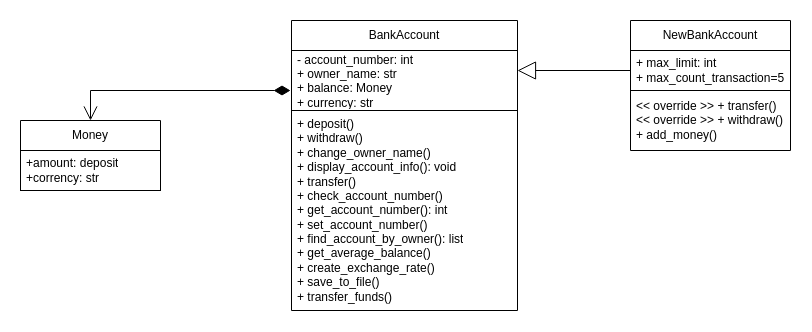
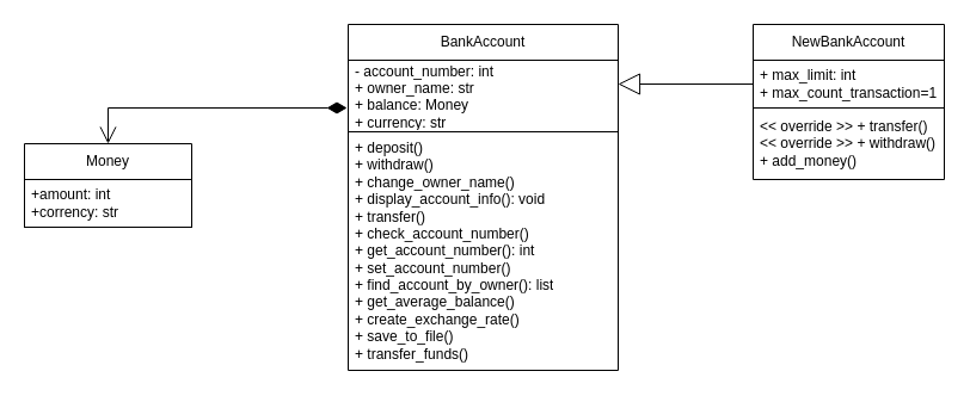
  <mxCell id="0" />
  <mxCell id="1" parent="0" />
  <mxCell id="2" value="Money" style="swimlane;fontStyle=0;childLayout=stackLayout;horizontal=1;startSize=30;horizontalStack=0;resizeParent=1;resizeParentMax=0;resizeLast=0;collapsible=1;marginBottom=0;whiteSpace=wrap;html=1;" vertex="1" parent="1"><mxGeometry x="20" y="120" width="140" height="70" as="geometry" /></mxCell>
- <mxCell id="3" value="+amount: deposit&lt;br&gt;+corrency: str" style="text;strokeColor=default;fillColor=none;align=left;verticalAlign=middle;spacingLeft=4;spacingRight=4;overflow=hidden;points=[[0,0.5],[1,0.5]];portConstraint=eastwest;rotatable=0;whiteSpace=wrap;html=1;" vertex="1" parent="2"><mxGeometry y="30" width="140" height="40" as="geometry" /></mxCell>
+ <mxCell id="3" value="+amount: int&lt;br&gt;+corrency: str" style="text;strokeColor=default;fillColor=none;align=left;verticalAlign=middle;spacingLeft=4;spacingRight=4;overflow=hidden;points=[[0,0.5],[1,0.5]];portConstraint=eastwest;rotatable=0;whiteSpace=wrap;html=1;" vertex="1" parent="2"><mxGeometry y="30" width="140" height="40" as="geometry" /></mxCell>
  <mxCell id="4" value="BankAccount" style="swimlane;fontStyle=0;childLayout=stackLayout;horizontal=1;startSize=30;horizontalStack=0;resizeParent=1;resizeParentMax=0;resizeLast=0;collapsible=1;marginBottom=0;whiteSpace=wrap;html=1;" vertex="1" parent="1"><mxGeometry x="291" y="20" width="226" height="290" as="geometry" /></mxCell>
  <mxCell id="5" value="- account_number: int&lt;br&gt;+ owner_name: str&lt;br&gt;+ balance:&amp;nbsp;Money&lt;br&gt;+ currency: str" style="text;strokeColor=default;fillColor=none;align=left;verticalAlign=middle;spacingLeft=4;spacingRight=4;overflow=hidden;points=[[0,0.5],[1,0.5]];portConstraint=eastwest;rotatable=0;whiteSpace=wrap;html=1;" vertex="1" parent="4"><mxGeometry y="30" width="226" height="60" as="geometry" /></mxCell>
  <mxCell id="6" value="+ deposit()&lt;br&gt;+ withdraw()&lt;br&gt;+ change_owner_name()&lt;br&gt;+ display_account_info(): void&lt;br&gt;+ transfer()&lt;br&gt;+ check_account_number()&lt;br&gt;+ get_account_number(): int&lt;br&gt;+ set_account_number()&lt;br&gt;+ find_account_by_owner(): list&lt;br&gt;+ get_average_balance()&lt;br&gt;+ create_exchange_rate()&lt;br&gt;+ save_to_file()&lt;br&gt;+ transfer_funds()" style="text;strokeColor=none;fillColor=none;align=left;verticalAlign=middle;spacingLeft=4;spacingRight=4;overflow=hidden;points=[[0,0.5],[1,0.5]];portConstraint=eastwest;rotatable=0;whiteSpace=wrap;html=1;" vertex="1" parent="4"><mxGeometry y="90" width="226" height="200" as="geometry" /></mxCell>
  <mxCell id="7" value="NewBankAccount" style="swimlane;fontStyle=0;childLayout=stackLayout;horizontal=1;startSize=30;horizontalStack=0;resizeParent=1;resizeParentMax=0;resizeLast=0;collapsible=1;marginBottom=0;whiteSpace=wrap;html=1;" vertex="1" parent="1"><mxGeometry x="630" y="20" width="160" height="130" as="geometry" /></mxCell>
- <mxCell id="8" value="+ max_limit: int&lt;br&gt;+ max_count_transaction=5" style="text;strokeColor=default;fillColor=none;align=left;verticalAlign=middle;spacingLeft=4;spacingRight=4;overflow=hidden;points=[[0,0.5],[1,0.5]];portConstraint=eastwest;rotatable=0;whiteSpace=wrap;html=1;" vertex="1" parent="7"><mxGeometry y="30" width="160" height="40" as="geometry" /></mxCell>
+ <mxCell id="8" value="+ max_limit: int&lt;br&gt;+ max_count_transaction=1" style="text;strokeColor=default;fillColor=none;align=left;verticalAlign=middle;spacingLeft=4;spacingRight=4;overflow=hidden;points=[[0,0.5],[1,0.5]];portConstraint=eastwest;rotatable=0;whiteSpace=wrap;html=1;" vertex="1" parent="7"><mxGeometry y="30" width="160" height="40" as="geometry" /></mxCell>
  <mxCell id="9" value="&amp;lt;&amp;lt; override &amp;gt;&amp;gt; + transfer()&lt;br&gt;&amp;lt;&amp;lt; override &amp;gt;&amp;gt; + withdraw()&lt;br&gt;+ add_money()" style="text;strokeColor=none;fillColor=none;align=left;verticalAlign=middle;spacingLeft=4;spacingRight=4;overflow=hidden;points=[[0,0.5],[1,0.5]];portConstraint=eastwest;rotatable=0;whiteSpace=wrap;html=1;" vertex="1" parent="7"><mxGeometry y="70" width="160" height="60" as="geometry" /></mxCell>
  <mxCell id="10" value="" style="endArrow=open;html=1;endSize=12;startArrow=diamondThin;startSize=14;startFill=1;edgeStyle=orthogonalEdgeStyle;align=left;verticalAlign=bottom;rounded=0;entryX=0.5;entryY=0;entryDx=0;entryDy=0;" edge="1" parent="1" target="2"><mxGeometry x="-1" y="3" relative="1" as="geometry"><mxPoint x="290" y="90" as="sourcePoint" /><mxPoint x="40" y="80" as="targetPoint" /><Array as="points"><mxPoint x="90" y="90" /></Array></mxGeometry></mxCell>
  <mxCell id="11" value="" style="endArrow=block;endSize=16;endFill=0;html=1;rounded=0;exitX=0;exitY=0.5;exitDx=0;exitDy=0;" edge="1" parent="1" source="8"><mxGeometry width="160" relative="1" as="geometry"><mxPoint x="677" y="70" as="sourcePoint" /><mxPoint x="517" y="70" as="targetPoint" /></mxGeometry></mxCell>
